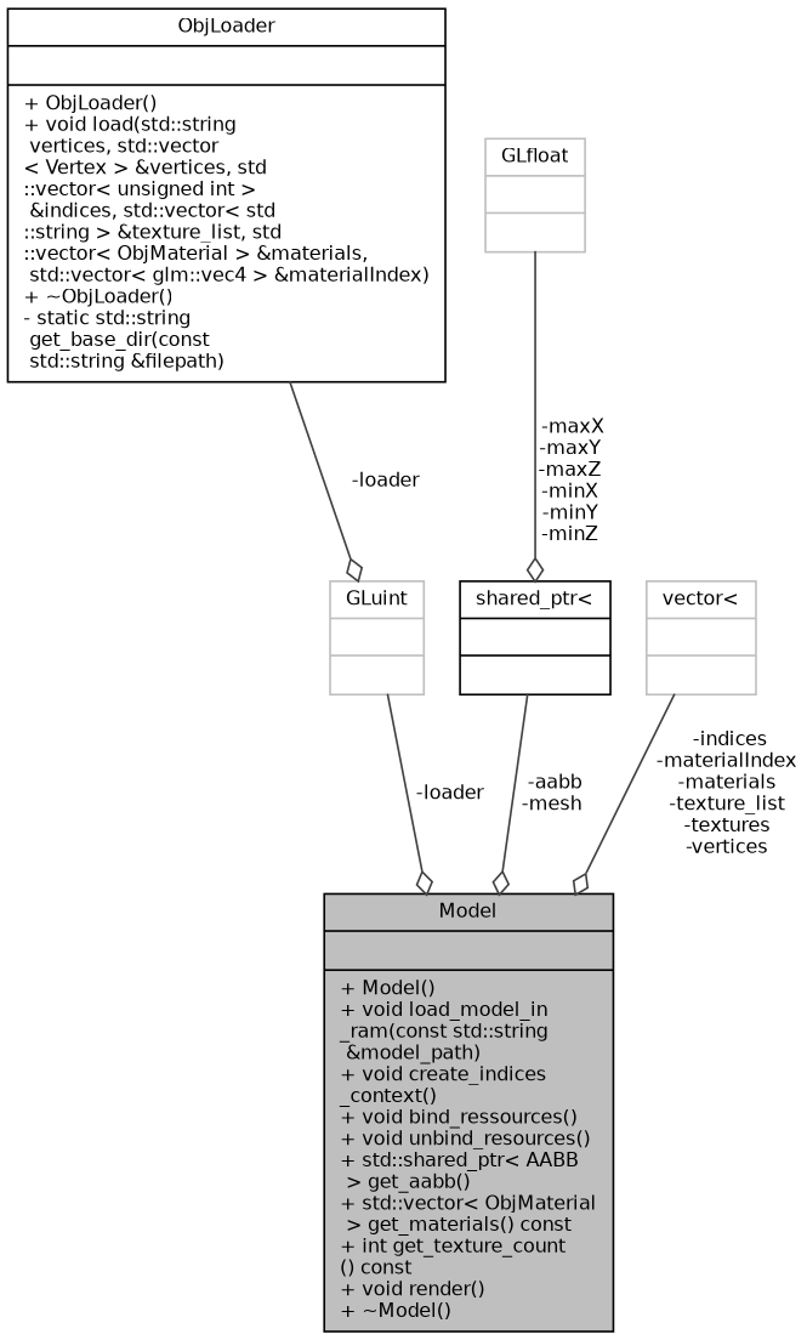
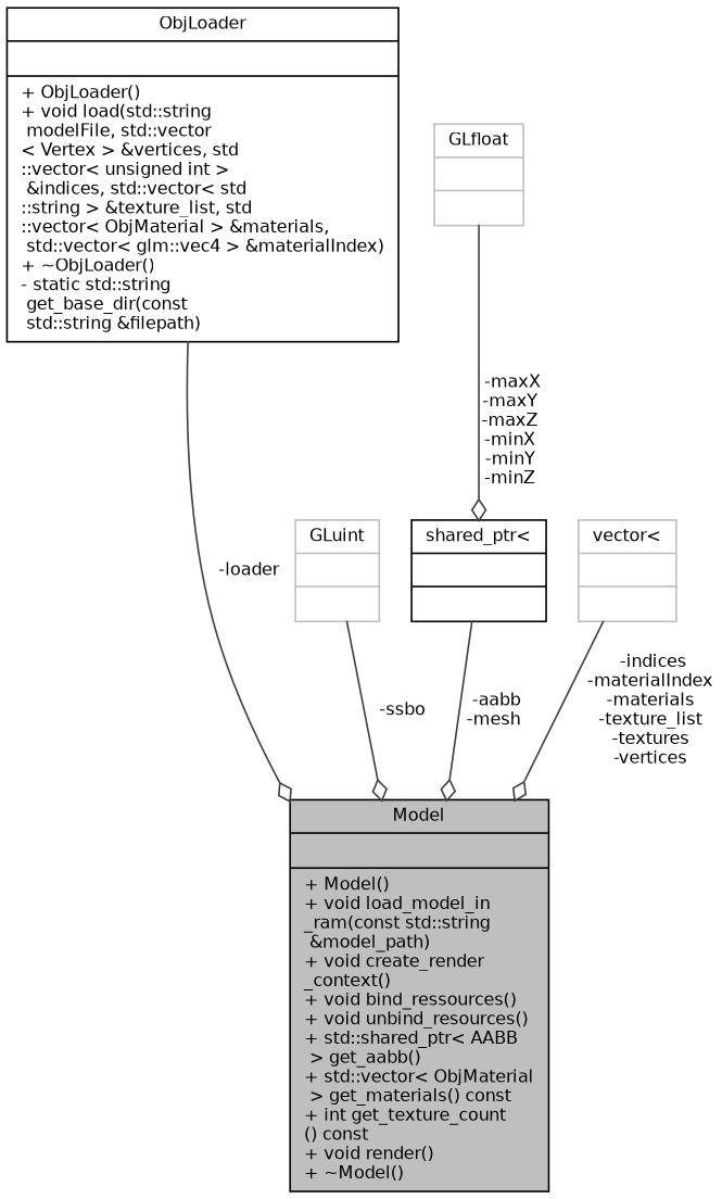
  digraph {
    node [color=black fontname=Helvetica fontsize=10 shape=record]
    edge [arrowhead=odiamond color=grey25 fontname=Helvetica fontsize=10 labelfontname=Helvetica labelfontsize=10 style=solid]
-   n1 [fillcolor=grey75 fontcolor=black height=0.2 label="{Model\n||+  Model()\l+ void load_model_in\l_ram(const std::string\l &model_path)\l+ void create_indices\l_context()\l+ void bind_ressources()\l+ void unbind_resources()\l+ std::shared_ptr\< AABB\l \> get_aabb()\l+ std::vector\< ObjMaterial\l \> get_materials() const\l+ int get_texture_count\l() const\l+ void render()\l+  ~Model()\l}" style=filled width=0.4]
+   n1 [fillcolor=grey75 fontcolor=black height=0.2 label="{Model\n||+  Model()\l+ void load_model_in\l_ram(const std::string\l &model_path)\l+ void create_render\l_context()\l+ void bind_ressources()\l+ void unbind_resources()\l+ std::shared_ptr\< AABB\l \> get_aabb()\l+ std::vector\< ObjMaterial\l \> get_materials() const\l+ int get_texture_count\l() const\l+ void render()\l+  ~Model()\l}" style=filled width=0.4]
    n2 [color=grey75 height=0.2 label="{GLuint\n||}" width=0.4]
-   n3 [height=0.2 label="{ObjLoader\n||+  ObjLoader()\l+ void load(std::string\l vertices, std::vector\l\< Vertex \> &vertices, std\l::vector\< unsigned int \>\l &indices, std::vector\< std\l::string \> &texture_list, std\l::vector\< ObjMaterial \> &materials,\l std::vector\< glm::vec4 \> &materialIndex)\l+  ~ObjLoader()\l- static std::string\l get_base_dir(const\l std::string &filepath)\l}" width=0.4]
+   n3 [height=0.2 label="{ObjLoader\n||+  ObjLoader()\l+ void load(std::string\l modelFile, std::vector\l\< Vertex \> &vertices, std\l::vector\< unsigned int \>\l &indices, std::vector\< std\l::string \> &texture_list, std\l::vector\< ObjMaterial \> &materials,\l std::vector\< glm::vec4 \> &materialIndex)\l+  ~ObjLoader()\l- static std::string\l get_base_dir(const\l std::string &filepath)\l}" width=0.4]
    n4 [color=grey75 height=0.2 label="{GLfloat\n||}" width=0.4]
    n5 [height=0.2 label="{shared_ptr\<\n||}" width=0.4]
    n6 [color=grey75 height=0.2 label="{vector\<\n||}" width=0.4]
-   n2 -> n1 [label=" -loader"]
-   n3 -> n2 [label=" -loader"]
+   n2 -> n1 [label=" -ssbo"]
+   n3 -> n1 [label=" -loader"]
    n4 -> n5 [label=" -maxX\n-maxY\n-maxZ\n-minX\n-minY\n-minZ"]
    n5 -> n1 [label=" -aabb\n-mesh"]
    n6 -> n1 [label=" -indices\n-materialIndex\n-materials\n-texture_list\n-textures\n-vertices"]
  }
